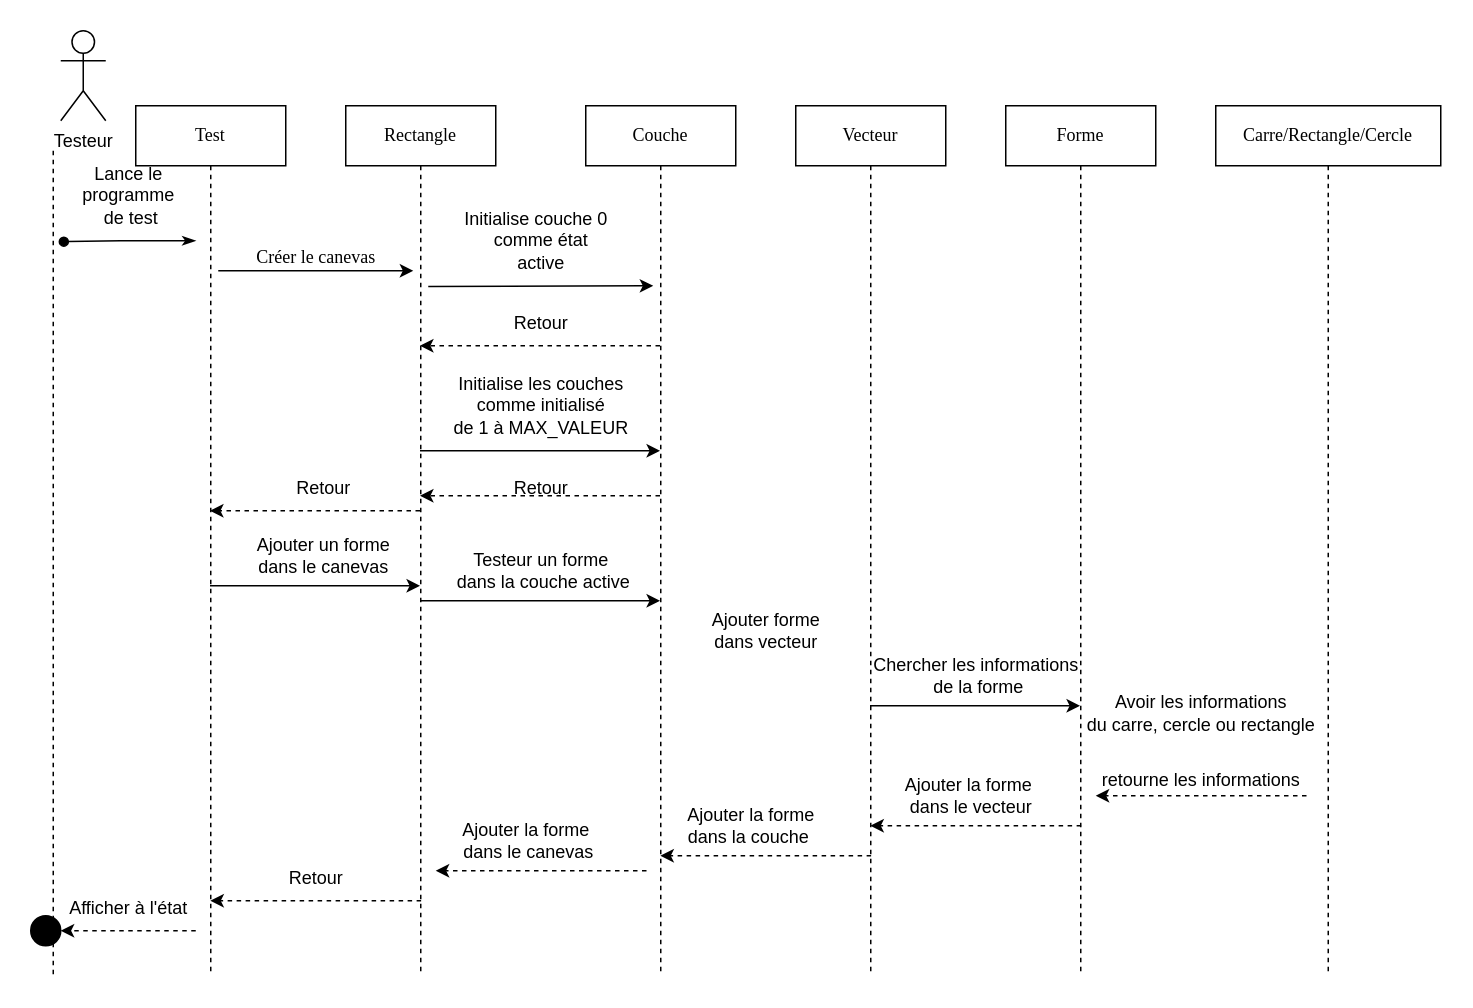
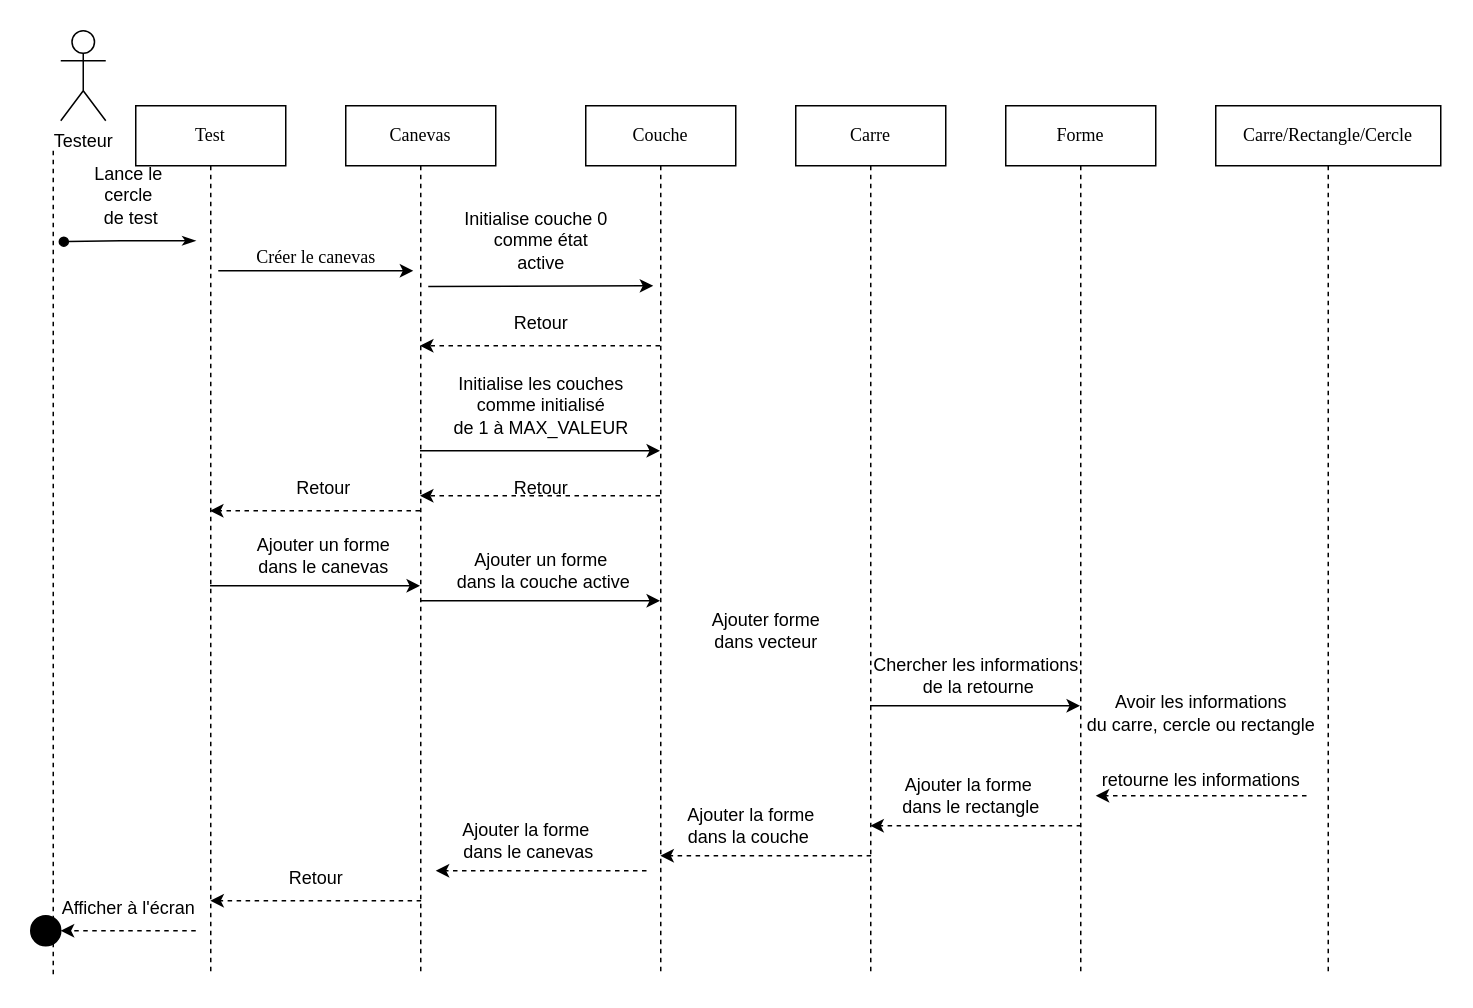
  <mxCell id="0" />
  <mxCell id="1" parent="0" />
- <mxCell id="2" value="Rectangle" style="shape=umlLifeline;perimeter=lifelinePerimeter;whiteSpace=wrap;html=1;container=1;collapsible=0;recursiveResize=0;outlineConnect=0;rounded=0;shadow=0;comic=0;labelBackgroundColor=none;strokeWidth=1;fontFamily=Verdana;fontSize=12;align=center;" parent="1" vertex="1"><mxGeometry x="230" y="70" width="100" height="580" as="geometry" /></mxCell>
+ <mxCell id="2" value="Canevas" style="shape=umlLifeline;perimeter=lifelinePerimeter;whiteSpace=wrap;html=1;container=1;collapsible=0;recursiveResize=0;outlineConnect=0;rounded=0;shadow=0;comic=0;labelBackgroundColor=none;strokeWidth=1;fontFamily=Verdana;fontSize=12;align=center;" parent="1" vertex="1"><mxGeometry x="230" y="70" width="100" height="580" as="geometry" /></mxCell>
  <mxCell id="3" value="" style="endArrow=classic;html=1;rounded=0;dashed=1;" edge="1" parent="2"><mxGeometry width="50" height="50" relative="1" as="geometry"><mxPoint x="50.25" y="530" as="sourcePoint" /><mxPoint x="-90.25" y="530" as="targetPoint" /></mxGeometry></mxCell>
  <mxCell id="4" value="Couche" style="shape=umlLifeline;perimeter=lifelinePerimeter;whiteSpace=wrap;html=1;container=1;collapsible=0;recursiveResize=0;outlineConnect=0;rounded=0;shadow=0;comic=0;labelBackgroundColor=none;strokeWidth=1;fontFamily=Verdana;fontSize=12;align=center;" parent="1" vertex="1"><mxGeometry x="390" y="70" width="100" height="580" as="geometry" /></mxCell>
  <mxCell id="5" value="" style="endArrow=classic;html=1;rounded=0;dashed=1;" edge="1" parent="4"><mxGeometry width="50" height="50" relative="1" as="geometry"><mxPoint x="40.5" y="510" as="sourcePoint" /><mxPoint x="-100" y="510" as="targetPoint" /></mxGeometry></mxCell>
  <mxCell id="6" value="" style="html=1;verticalAlign=bottom;endArrow=classic;entryX=0;entryY=0;labelBackgroundColor=none;fontFamily=Verdana;fontSize=12;edgeStyle=elbowEdgeStyle;elbow=vertical;endFill=1;" parent="4" edge="1"><mxGeometry relative="1" as="geometry"><mxPoint x="-105" y="120.463" as="sourcePoint" /><mxPoint x="45" y="120.13" as="targetPoint" /></mxGeometry></mxCell>
- <mxCell id="7" value="Vecteur" style="shape=umlLifeline;perimeter=lifelinePerimeter;whiteSpace=wrap;html=1;container=1;collapsible=0;recursiveResize=0;outlineConnect=0;rounded=0;shadow=0;comic=0;labelBackgroundColor=none;strokeWidth=1;fontFamily=Verdana;fontSize=12;align=center;" parent="1" vertex="1"><mxGeometry x="530" y="70" width="100" height="580" as="geometry" /></mxCell>
+ <mxCell id="7" value="Carre" style="shape=umlLifeline;perimeter=lifelinePerimeter;whiteSpace=wrap;html=1;container=1;collapsible=0;recursiveResize=0;outlineConnect=0;rounded=0;shadow=0;comic=0;labelBackgroundColor=none;strokeWidth=1;fontFamily=Verdana;fontSize=12;align=center;" parent="1" vertex="1"><mxGeometry x="530" y="70" width="100" height="580" as="geometry" /></mxCell>
  <mxCell id="8" value="" style="endArrow=classic;html=1;rounded=0;dashed=1;" edge="1" parent="7"><mxGeometry width="50" height="50" relative="1" as="geometry"><mxPoint x="50.25" y="500" as="sourcePoint" /><mxPoint x="-90.25" y="500" as="targetPoint" /></mxGeometry></mxCell>
  <mxCell id="9" value="Forme" style="shape=umlLifeline;perimeter=lifelinePerimeter;whiteSpace=wrap;html=1;container=1;collapsible=0;recursiveResize=0;outlineConnect=0;rounded=0;shadow=0;comic=0;labelBackgroundColor=none;strokeWidth=1;fontFamily=Verdana;fontSize=12;align=center;" parent="1" vertex="1"><mxGeometry x="670" y="70" width="100" height="580" as="geometry" /></mxCell>
- <mxCell id="10" value="Chercher les informations&lt;br&gt;&amp;nbsp;de la forme" style="text;html=1;align=center;verticalAlign=middle;resizable=0;points=[];autosize=1;strokeColor=none;fillColor=none;" vertex="1" parent="9"><mxGeometry x="-100" y="360" width="160" height="40" as="geometry" /></mxCell>
+ <mxCell id="10" value="Chercher les informations&lt;br&gt;&amp;nbsp;de la retourne" style="text;html=1;align=center;verticalAlign=middle;resizable=0;points=[];autosize=1;strokeColor=none;fillColor=none;" vertex="1" parent="9"><mxGeometry x="-100" y="360" width="160" height="40" as="geometry" /></mxCell>
  <mxCell id="11" value="" style="endArrow=classic;html=1;rounded=0;dashed=1;" edge="1" parent="9"><mxGeometry width="50" height="50" relative="1" as="geometry"><mxPoint x="50.25" y="480" as="sourcePoint" /><mxPoint x="-90.25" y="480" as="targetPoint" /></mxGeometry></mxCell>
  <mxCell id="12" value="Carre/Rectangle/Cercle" style="shape=umlLifeline;perimeter=lifelinePerimeter;whiteSpace=wrap;html=1;container=1;collapsible=0;recursiveResize=0;outlineConnect=0;rounded=0;shadow=0;comic=0;labelBackgroundColor=none;strokeWidth=1;fontFamily=Verdana;fontSize=12;align=center;" parent="1" vertex="1"><mxGeometry x="810" y="70" width="150" height="580" as="geometry" /></mxCell>
  <mxCell id="13" value="" style="endArrow=classic;html=1;rounded=0;dashed=1;" edge="1" parent="12"><mxGeometry width="50" height="50" relative="1" as="geometry"><mxPoint x="60.5" y="460" as="sourcePoint" /><mxPoint x="-80" y="460" as="targetPoint" /></mxGeometry></mxCell>
  <mxCell id="14" value="retourne les informations" style="text;html=1;align=center;verticalAlign=middle;resizable=0;points=[];autosize=1;strokeColor=none;fillColor=none;" vertex="1" parent="12"><mxGeometry x="-90" y="435" width="160" height="30" as="geometry" /></mxCell>
  <mxCell id="15" value="Test" style="shape=umlLifeline;perimeter=lifelinePerimeter;whiteSpace=wrap;html=1;container=1;collapsible=0;recursiveResize=0;outlineConnect=0;rounded=0;shadow=0;comic=0;labelBackgroundColor=none;strokeWidth=1;fontFamily=Verdana;fontSize=12;align=center;" parent="1" vertex="1"><mxGeometry x="90" y="70" width="100" height="580" as="geometry" /></mxCell>
- <mxCell id="16" value="Lance le &lt;br&gt;programme&lt;br&gt;&amp;nbsp;de test" style="text;html=1;align=center;verticalAlign=middle;resizable=0;points=[];autosize=1;strokeColor=none;fillColor=none;" vertex="1" parent="15"><mxGeometry x="-45" y="30" width="80" height="60" as="geometry" /></mxCell>
+ <mxCell id="16" value="Lance le &lt;br&gt;cercle&lt;br&gt;&amp;nbsp;de test" style="text;html=1;align=center;verticalAlign=middle;resizable=0;points=[];autosize=1;strokeColor=none;fillColor=none;" vertex="1" parent="15"><mxGeometry x="-45" y="30" width="80" height="60" as="geometry" /></mxCell>
  <mxCell id="17" value="" style="endArrow=classicThin;html=1;rounded=0;endFill=1;exitX=-0.037;exitY=1.01;exitDx=0;exitDy=0;exitPerimeter=0;startArrow=oval;startFill=1;" edge="1" parent="15" source="16"><mxGeometry width="50" height="50" relative="1" as="geometry"><mxPoint x="-50" y="80" as="sourcePoint" /><mxPoint x="40" y="90" as="targetPoint" /><Array as="points"><mxPoint x="-10" y="90" /><mxPoint x="30" y="90" /></Array></mxGeometry></mxCell>
  <mxCell id="18" value="Créer le canevas" style="html=1;verticalAlign=bottom;endArrow=classic;entryX=0;entryY=0;labelBackgroundColor=none;fontFamily=Verdana;fontSize=12;edgeStyle=elbowEdgeStyle;elbow=vertical;endFill=1;" parent="15" edge="1"><mxGeometry relative="1" as="geometry"><mxPoint x="55" y="110" as="sourcePoint" /><mxPoint x="185" y="110" as="targetPoint" /><Array as="points"><mxPoint x="80" y="110" /><mxPoint x="80" y="140" /></Array></mxGeometry></mxCell>
  <mxCell id="19" value="" style="endArrow=classic;html=1;rounded=0;dashed=1;" edge="1" parent="15"><mxGeometry width="50" height="50" relative="1" as="geometry"><mxPoint x="40" y="550" as="sourcePoint" /><mxPoint x="-50" y="550" as="targetPoint" /></mxGeometry></mxCell>
- <mxCell id="20" value="Afficher à l'état" style="text;html=1;align=center;verticalAlign=middle;resizable=0;points=[];autosize=1;strokeColor=none;fillColor=none;" vertex="1" parent="15"><mxGeometry x="-60" y="520" width="110" height="30" as="geometry" /></mxCell>
+ <mxCell id="20" value="Afficher à l'écran" style="text;html=1;align=center;verticalAlign=middle;resizable=0;points=[];autosize=1;strokeColor=none;fillColor=none;" vertex="1" parent="15"><mxGeometry x="-60" y="520" width="110" height="30" as="geometry" /></mxCell>
  <mxCell id="21" style="edgeStyle=orthogonalEdgeStyle;rounded=0;orthogonalLoop=1;jettySize=auto;html=1;dashed=1;endArrow=none;endFill=0;" edge="1" parent="1"><mxGeometry relative="1" as="geometry"><mxPoint x="35" y="650" as="targetPoint" /><mxPoint x="35" y="100" as="sourcePoint" /><Array as="points"><mxPoint x="35" y="130" /></Array></mxGeometry></mxCell>
  <mxCell id="22" value="Testeur" style="shape=umlActor;verticalLabelPosition=bottom;verticalAlign=top;html=1;outlineConnect=0;" vertex="1" parent="1"><mxGeometry x="40" y="20" width="30" height="60" as="geometry" /></mxCell>
  <mxCell id="23" value="Initialise couche 0&amp;nbsp;&amp;nbsp;&lt;br&gt;comme état&lt;br&gt;active" style="text;html=1;align=center;verticalAlign=middle;resizable=0;points=[];autosize=1;strokeColor=none;fillColor=none;" vertex="1" parent="1"><mxGeometry x="295" y="130" width="130" height="60" as="geometry" /></mxCell>
  <mxCell id="24" value="" style="endArrow=classic;html=1;rounded=0;dashed=1;" edge="1" parent="1" source="4" target="2"><mxGeometry width="50" height="50" relative="1" as="geometry"><mxPoint x="330" y="310" as="sourcePoint" /><mxPoint x="380" y="260" as="targetPoint" /><Array as="points"><mxPoint x="390" y="230" /><mxPoint x="340" y="230" /><mxPoint x="310" y="230" /></Array></mxGeometry></mxCell>
  <mxCell id="25" value="" style="endArrow=classic;html=1;rounded=0;dashed=1;" edge="1" parent="1" source="2" target="15"><mxGeometry width="50" height="50" relative="1" as="geometry"><mxPoint x="280" y="310" as="sourcePoint" /><mxPoint x="380" y="260" as="targetPoint" /><Array as="points"><mxPoint x="260" y="340" /></Array></mxGeometry></mxCell>
  <mxCell id="26" value="" style="endArrow=classic;html=1;rounded=0;" edge="1" parent="1" source="15" target="2"><mxGeometry width="50" height="50" relative="1" as="geometry"><mxPoint x="330" y="420" as="sourcePoint" /><mxPoint x="380" y="370" as="targetPoint" /><Array as="points"><mxPoint x="200" y="390" /><mxPoint x="260" y="390" /></Array></mxGeometry></mxCell>
  <mxCell id="27" value="" style="endArrow=classic;html=1;rounded=0;" edge="1" parent="1" source="2" target="4"><mxGeometry width="50" height="50" relative="1" as="geometry"><mxPoint x="330" y="420" as="sourcePoint" /><mxPoint x="380" y="370" as="targetPoint" /><Array as="points"><mxPoint x="350" y="400" /></Array></mxGeometry></mxCell>
- <mxCell id="28" value="Testeur un forme&lt;br&gt;&amp;nbsp;dans la couche active" style="text;html=1;align=center;verticalAlign=middle;resizable=0;points=[];autosize=1;strokeColor=none;fillColor=none;" vertex="1" parent="1"><mxGeometry x="290" y="360" width="140" height="40" as="geometry" /></mxCell>
+ <mxCell id="28" value="Ajouter un forme&lt;br&gt;&amp;nbsp;dans la couche active" style="text;html=1;align=center;verticalAlign=middle;resizable=0;points=[];autosize=1;strokeColor=none;fillColor=none;" vertex="1" parent="1"><mxGeometry x="290" y="360" width="140" height="40" as="geometry" /></mxCell>
  <mxCell id="29" value="Ajouter forme&lt;br&gt;dans vecteur" style="text;html=1;align=center;verticalAlign=middle;resizable=0;points=[];autosize=1;strokeColor=none;fillColor=none;" vertex="1" parent="1"><mxGeometry x="460" y="400" width="100" height="40" as="geometry" /></mxCell>
  <mxCell id="30" value="" style="endArrow=classic;html=1;rounded=0;" edge="1" parent="1" source="7" target="9"><mxGeometry width="50" height="50" relative="1" as="geometry"><mxPoint x="450" y="380" as="sourcePoint" /><mxPoint x="500" y="330" as="targetPoint" /><Array as="points"><mxPoint x="640" y="470" /><mxPoint x="670" y="470" /></Array></mxGeometry></mxCell>
  <mxCell id="31" value="Retour" style="text;html=1;align=center;verticalAlign=middle;resizable=0;points=[];autosize=1;strokeColor=none;fillColor=none;" vertex="1" parent="1"><mxGeometry x="330" y="200" width="60" height="30" as="geometry" /></mxCell>
  <mxCell id="32" value="Retour" style="text;html=1;align=center;verticalAlign=middle;resizable=0;points=[];autosize=1;strokeColor=none;fillColor=none;" vertex="1" parent="1"><mxGeometry x="185" y="310" width="60" height="30" as="geometry" /></mxCell>
  <mxCell id="33" value="Avoir les informations &lt;br&gt;du carre, cercle ou rectangle" style="text;html=1;align=center;verticalAlign=middle;resizable=0;points=[];autosize=1;strokeColor=none;fillColor=none;" vertex="1" parent="1"><mxGeometry x="710" y="455" width="180" height="40" as="geometry" /></mxCell>
  <mxCell id="34" value="" style="endArrow=classic;html=1;rounded=0;" edge="1" parent="1" source="2" target="4"><mxGeometry width="50" height="50" relative="1" as="geometry"><mxPoint x="470" y="400" as="sourcePoint" /><mxPoint x="520" y="350" as="targetPoint" /><Array as="points"><mxPoint x="310" y="300" /><mxPoint x="370" y="300" /><mxPoint x="400" y="300" /></Array></mxGeometry></mxCell>
  <mxCell id="35" value="Initialise les couches &lt;br&gt;comme initialisé &lt;br&gt;de 1 à MAX_VALEUR" style="text;html=1;align=center;verticalAlign=middle;resizable=0;points=[];autosize=1;strokeColor=none;fillColor=none;" vertex="1" parent="1"><mxGeometry x="290" y="240" width="140" height="60" as="geometry" /></mxCell>
  <mxCell id="36" value="Ajouter un forme&lt;br&gt;dans le canevas" style="text;html=1;align=center;verticalAlign=middle;resizable=0;points=[];autosize=1;strokeColor=none;fillColor=none;" vertex="1" parent="1"><mxGeometry x="160" y="350" width="110" height="40" as="geometry" /></mxCell>
  <mxCell id="37" value="" style="endArrow=classic;html=1;rounded=0;dashed=1;" edge="1" parent="1" source="4" target="2"><mxGeometry width="50" height="50" relative="1" as="geometry"><mxPoint x="470" y="380" as="sourcePoint" /><mxPoint x="520" y="330" as="targetPoint" /><Array as="points"><mxPoint x="370" y="330" /></Array></mxGeometry></mxCell>
  <mxCell id="38" value="Retour" style="text;html=1;align=center;verticalAlign=middle;resizable=0;points=[];autosize=1;strokeColor=none;fillColor=none;" vertex="1" parent="1"><mxGeometry x="330" y="310" width="60" height="30" as="geometry" /></mxCell>
  <mxCell id="39" value="" style="ellipse;whiteSpace=wrap;html=1;aspect=fixed;rounded=0;fillColor=#000000;" vertex="1" parent="1"><mxGeometry x="20" y="610" width="20" height="20" as="geometry" /></mxCell>
  <mxCell id="40" value="Retour" style="text;html=1;align=center;verticalAlign=middle;resizable=0;points=[];autosize=1;strokeColor=none;fillColor=none;" vertex="1" parent="1"><mxGeometry x="180" y="570" width="60" height="30" as="geometry" /></mxCell>
- <mxCell id="41" value="Ajouter la forme&lt;br&gt;&amp;nbsp;dans le vecteur" style="text;html=1;align=center;verticalAlign=middle;resizable=0;points=[];autosize=1;strokeColor=none;fillColor=none;" vertex="1" parent="1"><mxGeometry x="590" y="510" width="110" height="40" as="geometry" /></mxCell>
+ <mxCell id="41" value="Ajouter la forme&lt;br&gt;&amp;nbsp;dans le rectangle" style="text;html=1;align=center;verticalAlign=middle;resizable=0;points=[];autosize=1;strokeColor=none;fillColor=none;" vertex="1" parent="1"><mxGeometry x="590" y="510" width="110" height="40" as="geometry" /></mxCell>
  <mxCell id="42" value="Ajouter la forme &lt;br&gt;dans la couche&amp;nbsp;" style="text;html=1;align=center;verticalAlign=middle;resizable=0;points=[];autosize=1;strokeColor=none;fillColor=none;" vertex="1" parent="1"><mxGeometry x="445" y="530" width="110" height="40" as="geometry" /></mxCell>
  <mxCell id="43" value="Ajouter la forme&lt;br&gt;&amp;nbsp;dans le canevas" style="text;html=1;align=center;verticalAlign=middle;resizable=0;points=[];autosize=1;strokeColor=none;fillColor=none;" vertex="1" parent="1"><mxGeometry x="295" y="540" width="110" height="40" as="geometry" /></mxCell>
